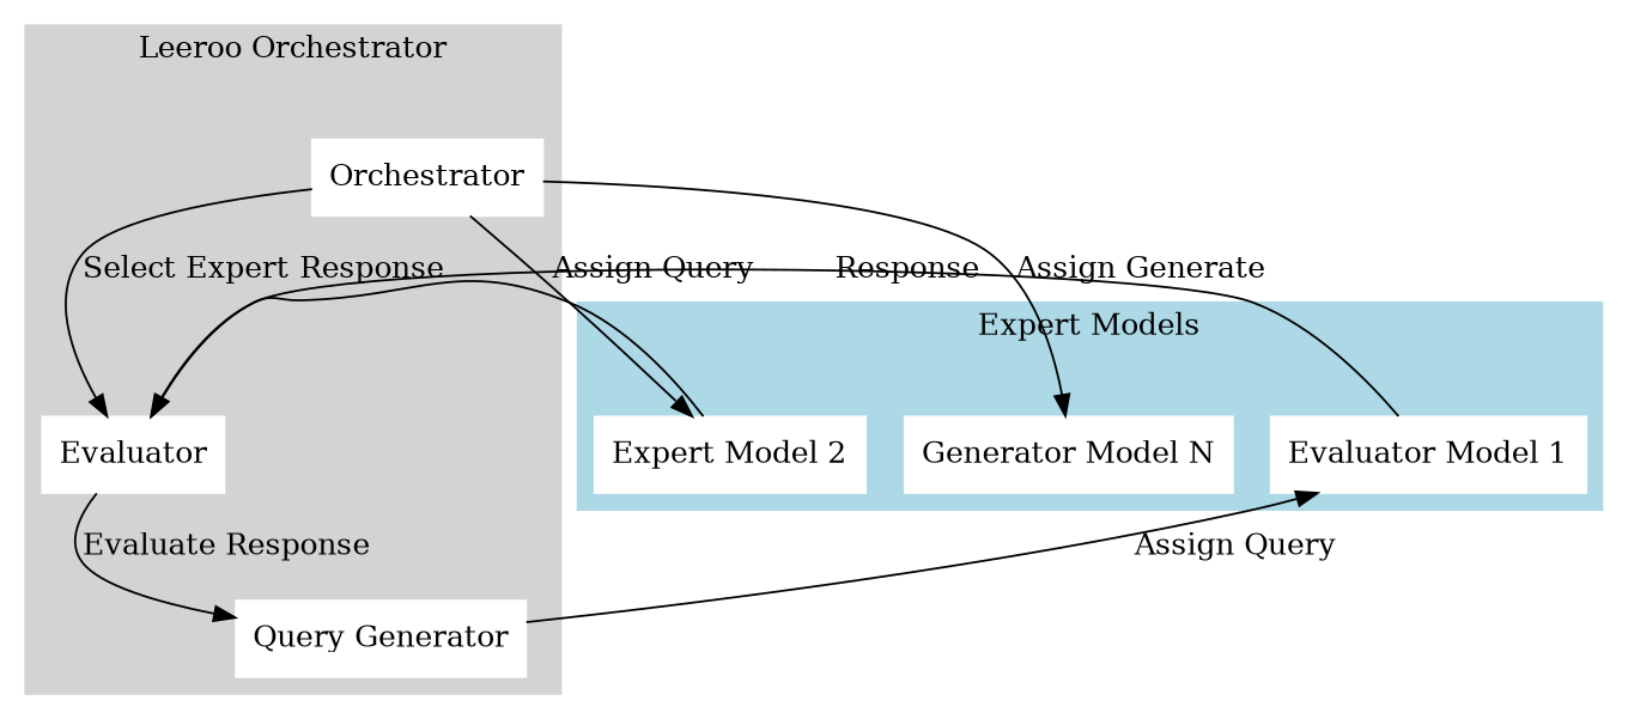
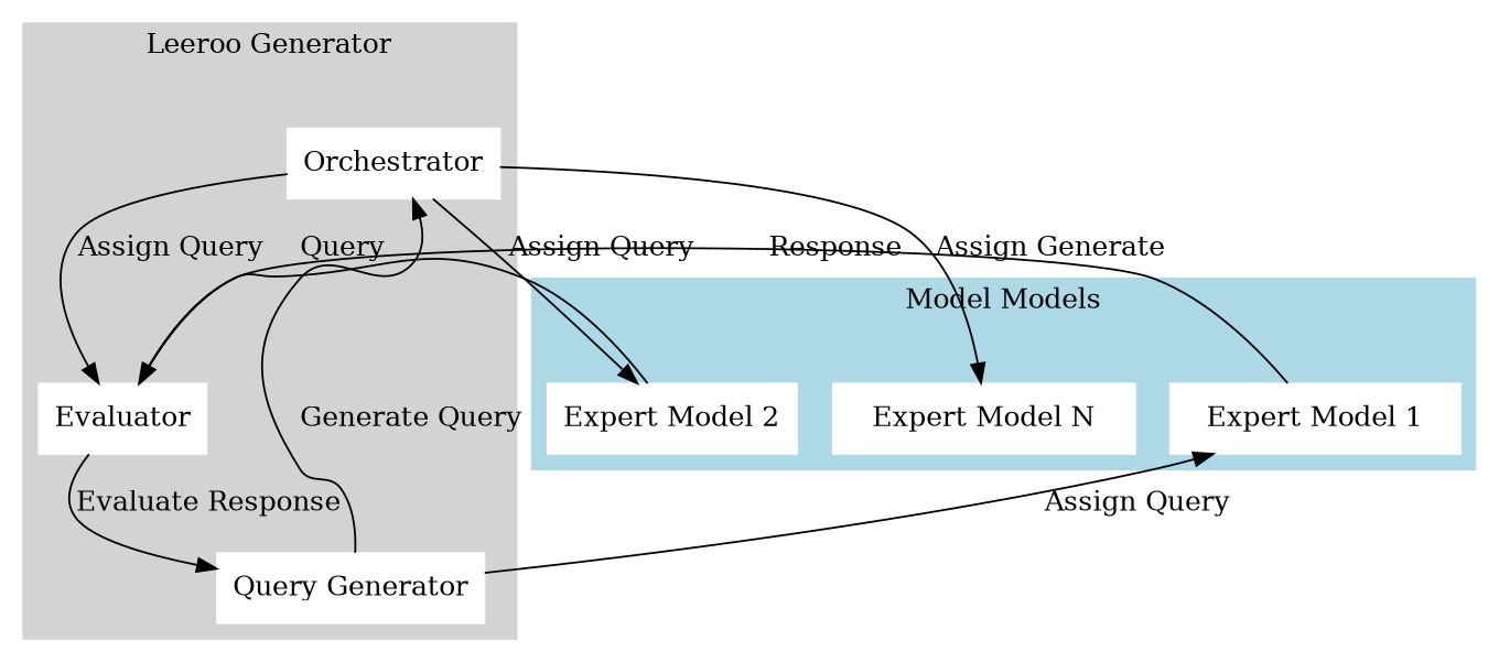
  digraph {
    rankdir=TB
    node [color=white shape=box style=filled]
    n1 [label=Orchestrator]
    n2 [label=Evaluator]
    n3 [label="Query Generator"]
-   n4 [label="Evaluator Model 1"]
+   n4 [label="Expert Model 1"]
    n5 [label="Expert Model 2"]
-   n6 [label="Generator Model N"]
+   n6 [label="Expert Model N"]
    subgraph cluster_1 {
      color=lightgrey
-     label="Leeroo Orchestrator"
+     label="Leeroo Generator"
      style=filled
      n1
      n2
      n3
    }
    subgraph cluster_2 {
      color=lightblue
-     label="Expert Models"
+     label="Model Models"
      style=filled
      n4
      n5
      n6
    }
-   n1 -> n2 [label="Select Expert"]
+   n1 -> n2 [label="Assign Query"]
    n1 -> n5 [label="Assign Query"]
    n1 -> n6 [label="Assign Generate"]
    n2 -> n3 [label="Evaluate Response"]
+   n3 -> n1 [label="Generate Query"]
    n3 -> n4 [label="Assign Query"]
    n4 -> n2 [label=Response]
-   n5 -> n2 [label=Response]
+   n5 -> n2 [label=Query]
  }
